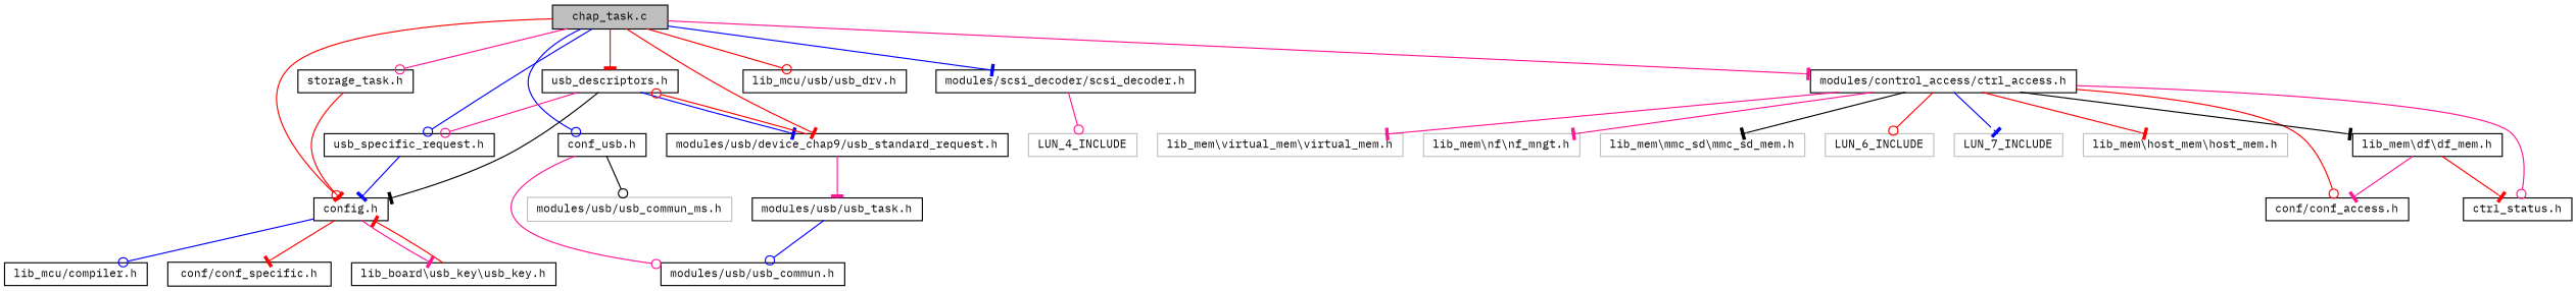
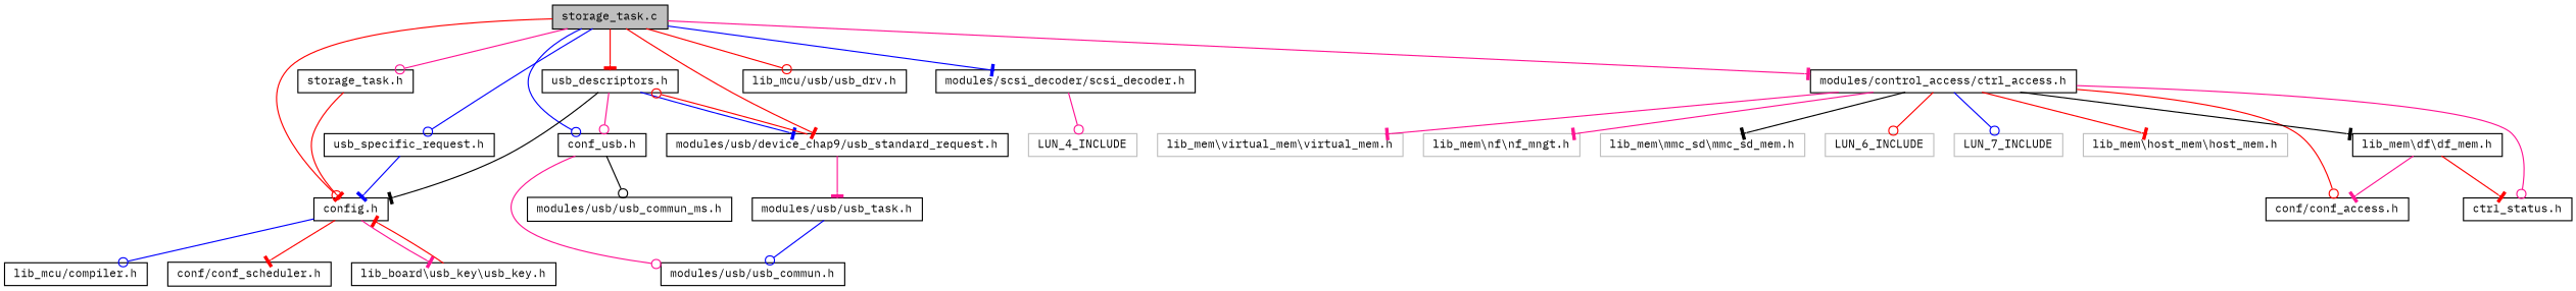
  digraph {
    fontname="IBM Plex Mono"
    node [color=black fillcolor=white fontname="IBM Plex Mono" fontsize=10 shape=record style=filled]
    edge [arrowhead=tee color=red fontname="IBM Plex Mono" fontsize=10 labelfontname="FreeSans.ttf" labelfontsize=10 style=solid]
-   n1 [fillcolor=grey75 fontcolor=black height=0.2 label="chap_task.c" width=0.4]
+   n1 [fillcolor=grey75 fontcolor=black height=0.2 label="storage_task.c" width=0.4]
    n2 [height=0.2 label="config.h" width=0.4]
    n3 [height=0.2 label="conf_usb.h" width=0.4]
    n4 [height=0.2 label="storage_task.h" width=0.4]
    n5 [height=0.2 label="lib_mcu/usb/usb_drv.h" width=0.4]
    n6 [height=0.2 label="usb_descriptors.h" width=0.4]
    n7 [height=0.2 label="modules/usb/device_chap9/usb_standard_request.h" width=0.4]
    n8 [height=0.2 label="usb_specific_request.h" width=0.4]
    n9 [height=0.2 label="modules/scsi_decoder/scsi_decoder.h" width=0.4]
    n10 [height=0.2 label="modules/control_access/ctrl_access.h" width=0.4]
    n11 [height=0.2 label="lib_mcu/compiler.h" width=0.4]
-   n12 [height=0.2 label="conf/conf_specific.h" width=0.4]
+   n12 [height=0.2 label="conf/conf_scheduler.h" width=0.4]
    n13 [height=0.2 label="lib_board\\usb_key\\usb_key.h" width=0.4]
    n14 [height=0.2 label="modules/usb/usb_commun.h" width=0.4]
-   n15 [color=grey75 height=0.2 label="modules/usb/usb_commun_ms.h" width=0.4]
+   n15 [height=0.2 label="modules/usb/usb_commun_ms.h" width=0.4]
    n16 [height=0.2 label="modules/usb/usb_task.h" width=0.4]
    n17 [color=grey75 height=0.2 label=LUN_4_INCLUDE width=0.4]
    n18 [height=0.2 label="conf/conf_access.h" width=0.4]
    n19 [height=0.2 label="ctrl_status.h" width=0.4]
    n20 [color=grey75 height=0.2 label="lib_mem\\virtual_mem\\virtual_mem.h" width=0.4]
    n21 [color=grey75 height=0.2 label="lib_mem\\nf\\nf_mngt.h" width=0.4]
    n22 [height=0.2 label="lib_mem\\df\\df_mem.h" width=0.4]
    n23 [color=grey75 height=0.2 label="lib_mem\\mmc_sd\\mmc_sd_mem.h" width=0.4]
    n24 [color=grey75 height=0.2 label=LUN_6_INCLUDE width=0.4]
    n25 [color=grey75 height=0.2 label=LUN_7_INCLUDE width=0.4]
    n26 [color=grey75 height=0.2 label="lib_mem\\host_mem\\host_mem.h" width=0.4]
    n1 -> n2 [arrowhead=odot]
    n1 -> n3 [arrowhead=odot color=blue]
    n1 -> n4 [arrowhead=odot color=deeppink]
    n1 -> n5 [arrowhead=odot]
    n1 -> n6
    n1 -> n7
    n1 -> n8 [arrowhead=odot color=blue]
    n1 -> n9 [color=blue]
    n1 -> n10 [color=deeppink]
    n2 -> n11 [arrowhead=odot color=blue]
    n2 -> n12
    n2 -> n13 [color=deeppink]
    n3 -> n14 [arrowhead=odot color=deeppink]
    n3 -> n15 [arrowhead=odot color=black]
    n4 -> n2
    n6 -> n2 [color=black]
-   n6 -> n8 [arrowhead=odot color=deeppink]
+   n6 -> n3 [arrowhead=odot color=deeppink]
    n6 -> n7 [color=blue]
    n7 -> n6 [arrowhead=odot]
    n7 -> n16 [color=deeppink]
    n8 -> n2 [color=blue]
    n9 -> n17 [arrowhead=odot color=deeppink]
    n10 -> n18 [arrowhead=odot]
    n10 -> n19 [arrowhead=odot color=deeppink]
    n10 -> n20 [color=deeppink]
    n10 -> n21 [color=deeppink]
    n10 -> n22 [color=black]
    n10 -> n23 [color=black]
    n10 -> n24 [arrowhead=odot]
-   n10 -> n25 [color=blue]
+   n10 -> n25 [arrowhead=odot color=blue]
    n10 -> n26
    n13 -> n2
    n16 -> n14 [arrowhead=odot color=blue]
    n22 -> n18 [color=deeppink]
    n22 -> n19
  }
